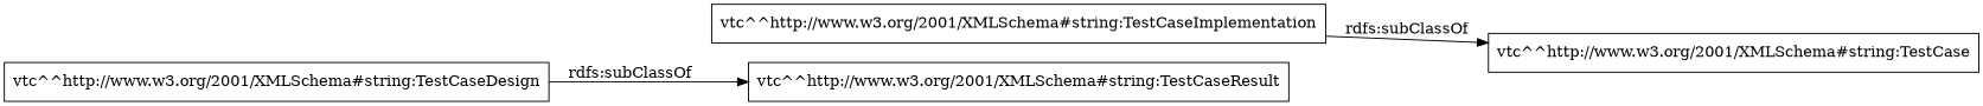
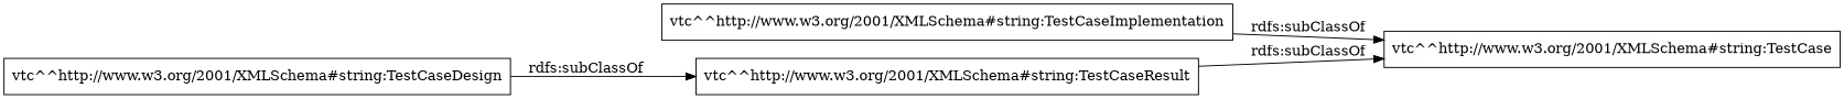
  digraph {
    rankdir=LR
    node [color=black shape=rectangle]
    "vtc^^http://www.w3.org/2001/XMLSchema#string:TestCaseResult"
    "vtc^^http://www.w3.org/2001/XMLSchema#string:TestCase"
    "vtc^^http://www.w3.org/2001/XMLSchema#string:TestCaseDesign"
    "vtc^^http://www.w3.org/2001/XMLSchema#string:TestCaseImplementation"
+   "vtc^^http://www.w3.org/2001/XMLSchema#string:TestCaseResult" -> "vtc^^http://www.w3.org/2001/XMLSchema#string:TestCase" [label="rdfs:subClassOf"]
    "vtc^^http://www.w3.org/2001/XMLSchema#string:TestCaseDesign" -> "vtc^^http://www.w3.org/2001/XMLSchema#string:TestCaseResult" [label="rdfs:subClassOf"]
    "vtc^^http://www.w3.org/2001/XMLSchema#string:TestCaseImplementation" -> "vtc^^http://www.w3.org/2001/XMLSchema#string:TestCase" [label="rdfs:subClassOf"]
  }
